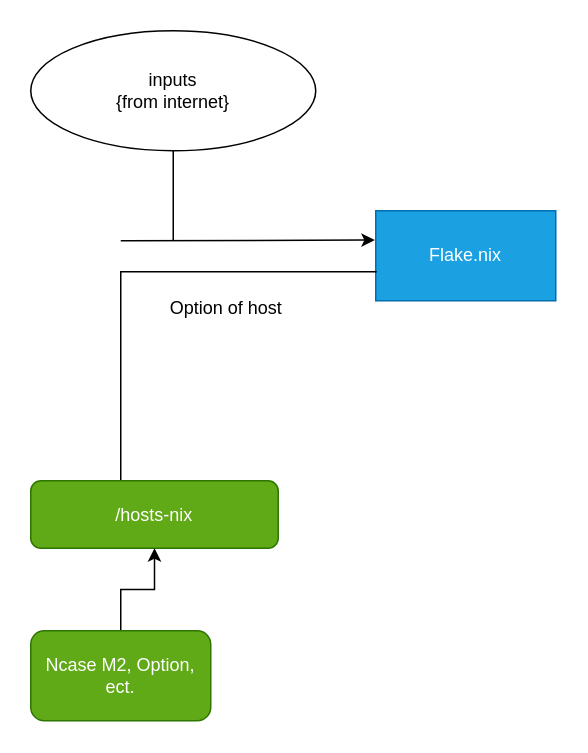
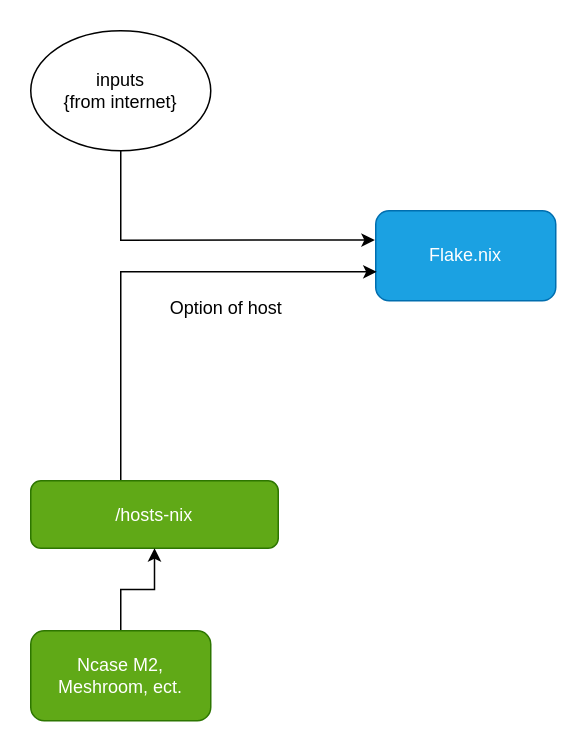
  <mxCell id="0" />
  <mxCell id="1" parent="0" />
- <mxCell id="2" value="Flake.nix" style="whiteSpace=wrap;html=1;fillColor=#1ba1e2;fontColor=#ffffff;strokeColor=#006EAF;rounded=0;" vertex="1" parent="1"><mxGeometry x="250" y="140" width="120" height="60" as="geometry" /></mxCell>
+ <mxCell id="2" value="Flake.nix" style="rounded=1;whiteSpace=wrap;html=1;fillColor=#1ba1e2;fontColor=#ffffff;strokeColor=#006EAF;" vertex="1" parent="1"><mxGeometry x="250" y="140" width="120" height="60" as="geometry" /></mxCell>
  <mxCell id="3" value="" style="edgeStyle=orthogonalEdgeStyle;rounded=0;orthogonalLoop=1;jettySize=auto;html=1;entryX=-0.005;entryY=0.326;entryDx=0;entryDy=0;exitX=0.5;exitY=1;exitDx=0;exitDy=0;entryPerimeter=0;" edge="1" parent="1" source="4" target="2"><mxGeometry relative="1" as="geometry"><mxPoint x="250" y="560" as="targetPoint" /><Array as="points"><mxPoint x="80" y="160" /><mxPoint x="249" y="160" /></Array></mxGeometry></mxCell>
- <mxCell id="4" value="inputs&lt;div&gt;{from internet}&lt;/div&gt;" style="ellipse;whiteSpace=wrap;html=1;fillColor=light-dark(#FFFFFF,#5C5C5C);" vertex="1" parent="1"><mxGeometry x="20" y="20" width="190" height="80" as="geometry" /></mxCell>
- <mxCell id="5" style="edgeStyle=orthogonalEdgeStyle;rounded=0;orthogonalLoop=1;jettySize=auto;html=1;exitX=0.5;exitY=0;exitDx=0;exitDy=0;entryX=0.005;entryY=0.679;entryDx=0;entryDy=0;entryPerimeter=0;endArrow=none;" edge="1" parent="1" source="6" target="2"><mxGeometry relative="1" as="geometry"><Array as="points"><mxPoint x="80" y="181" /></Array></mxGeometry></mxCell>
+ <mxCell id="4" value="inputs&lt;div&gt;{from internet}&lt;/div&gt;" style="ellipse;whiteSpace=wrap;html=1;fillColor=light-dark(#FFFFFF,#5C5C5C);" vertex="1" parent="1"><mxGeometry x="20" y="20" width="120" height="80" as="geometry" /></mxCell>
+ <mxCell id="5" style="edgeStyle=orthogonalEdgeStyle;rounded=0;orthogonalLoop=1;jettySize=auto;html=1;exitX=0.5;exitY=0;exitDx=0;exitDy=0;entryX=0.005;entryY=0.679;entryDx=0;entryDy=0;entryPerimeter=0;" edge="1" parent="1" source="6" target="2"><mxGeometry relative="1" as="geometry"><Array as="points"><mxPoint x="80" y="181" /></Array></mxGeometry></mxCell>
  <mxCell id="6" value="/hosts-nix" style="rounded=1;whiteSpace=wrap;html=1;fillColor=#60a917;fontColor=#ffffff;strokeColor=#2D7600;" vertex="1" parent="1"><mxGeometry x="20" y="320" width="165" height="45" as="geometry" /></mxCell>
  <mxCell id="7" value="Option of host" style="text;html=1;align=center;verticalAlign=middle;resizable=0;points=[];autosize=1;strokeColor=none;fillColor=none;" vertex="1" parent="1"><mxGeometry x="100" y="190" width="100" height="30" as="geometry" /></mxCell>
  <mxCell id="8" style="edgeStyle=orthogonalEdgeStyle;rounded=0;orthogonalLoop=1;jettySize=auto;html=1;exitX=0.5;exitY=0;exitDx=0;exitDy=0;entryX=0.5;entryY=1;entryDx=0;entryDy=0;" edge="1" parent="1" source="9" target="6"><mxGeometry relative="1" as="geometry" /></mxCell>
- <mxCell id="9" value="Ncase M2, Option, ect." style="rounded=1;whiteSpace=wrap;html=1;fillColor=#60a917;fontColor=#ffffff;strokeColor=#2D7600;" vertex="1" parent="1"><mxGeometry x="20" y="420" width="120" height="60" as="geometry" /></mxCell>
+ <mxCell id="9" value="Ncase M2, Meshroom, ect." style="rounded=1;whiteSpace=wrap;html=1;fillColor=#60a917;fontColor=#ffffff;strokeColor=#2D7600;" vertex="1" parent="1"><mxGeometry x="20" y="420" width="120" height="60" as="geometry" /></mxCell>
